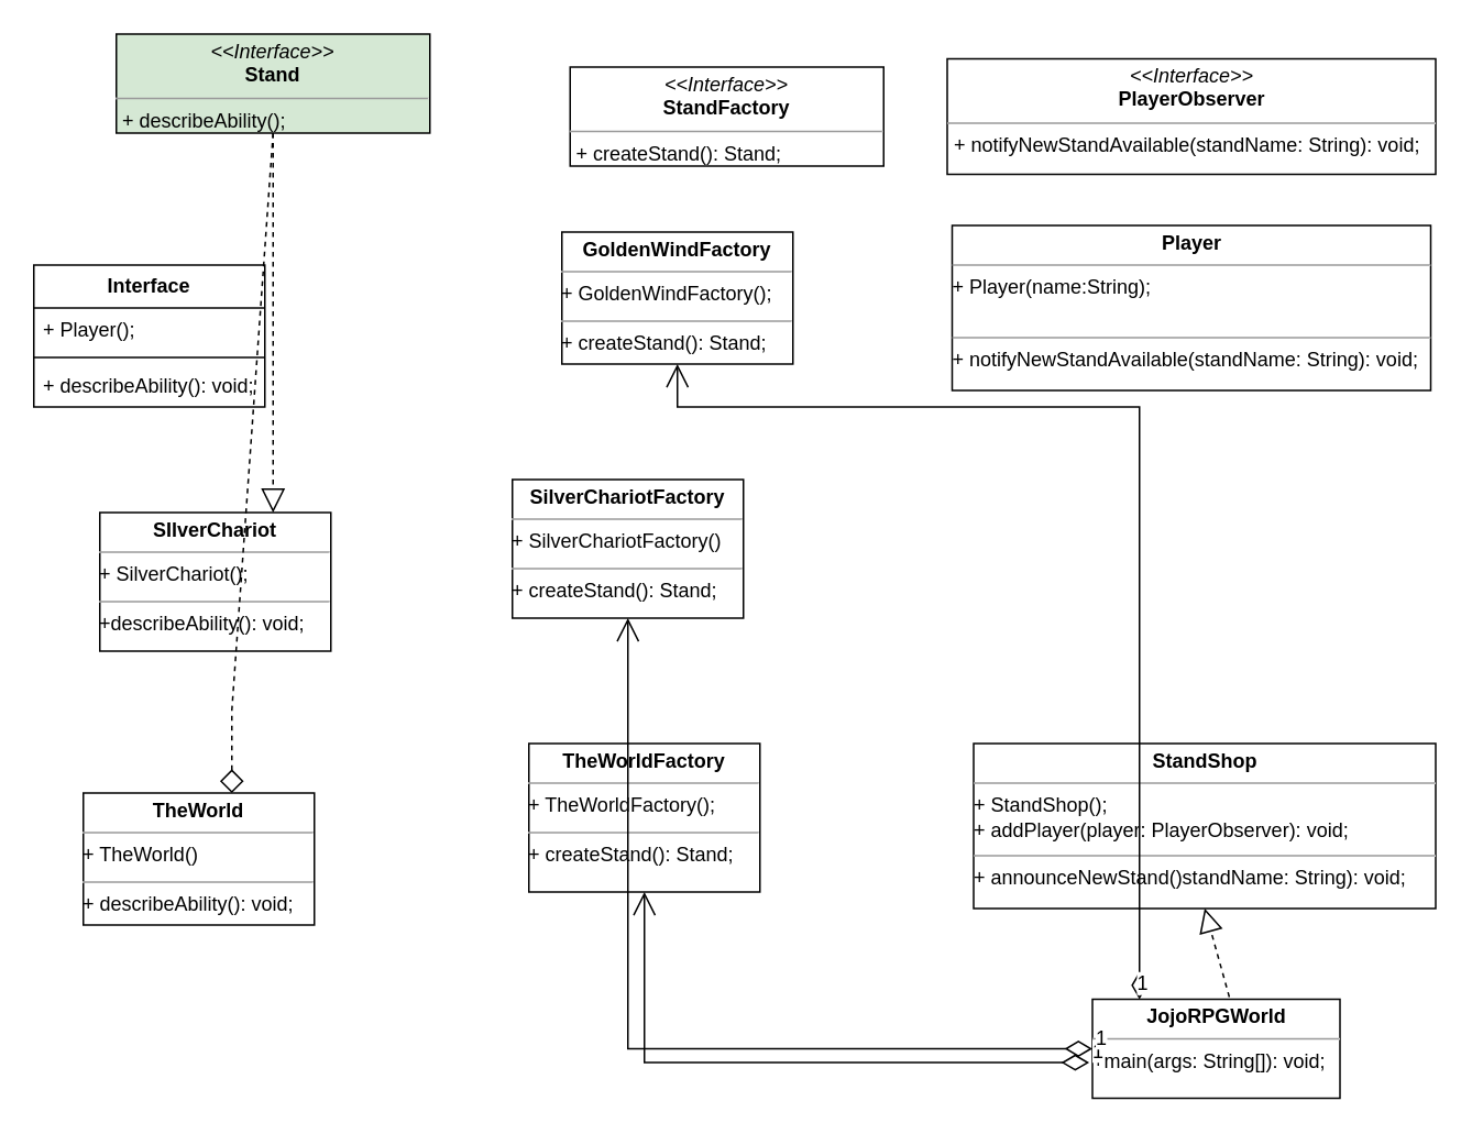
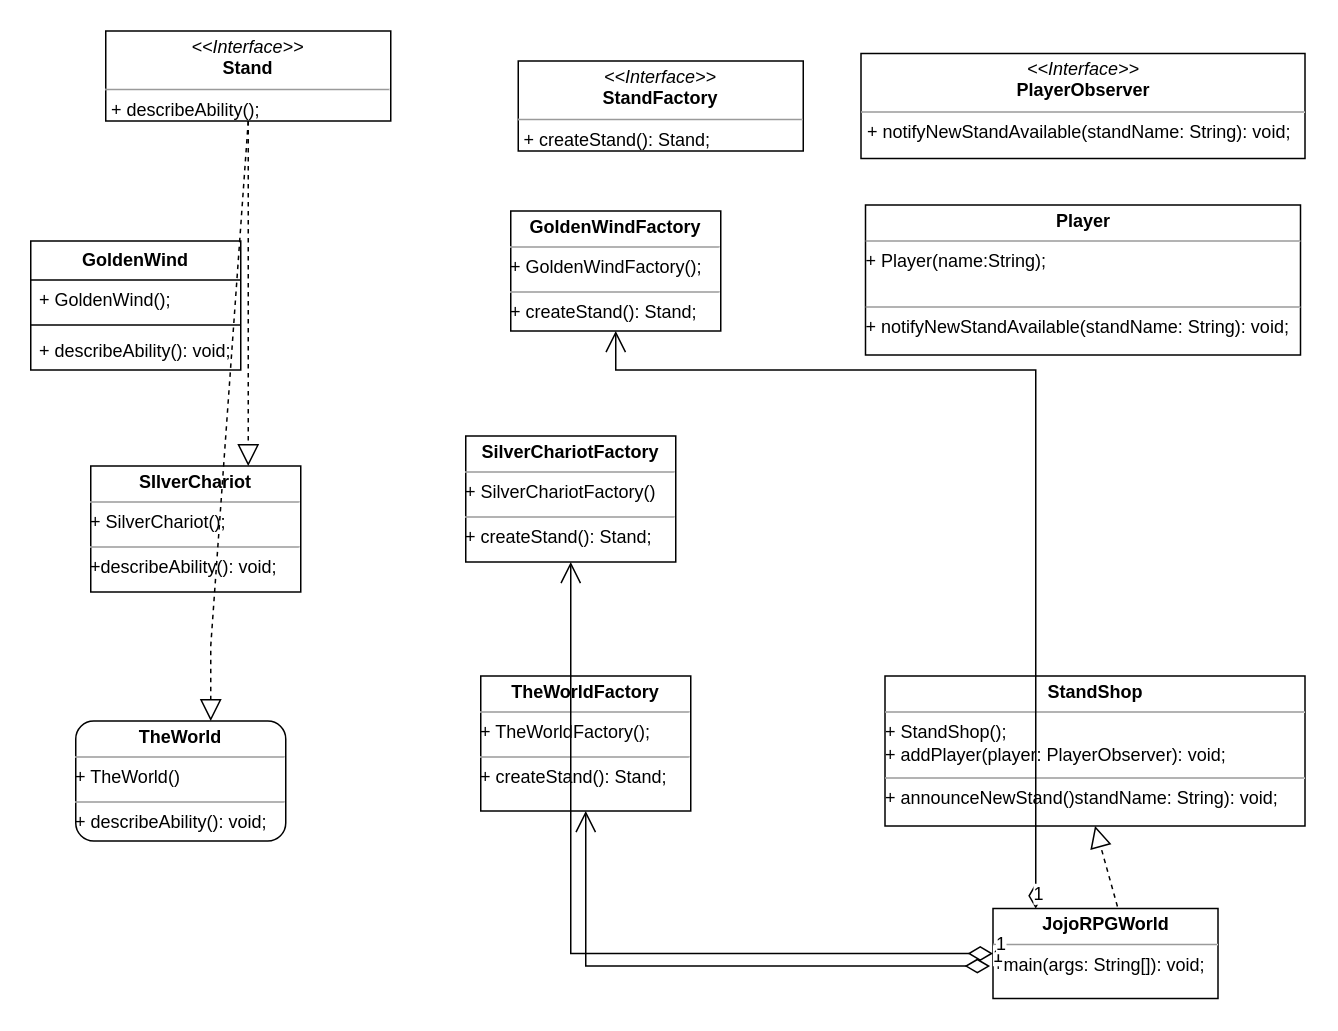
  <mxCell id="0" />
  <mxCell id="1" parent="0" />
- <mxCell id="2" value="&lt;p style=&quot;margin:0px;margin-top:4px;text-align:center;&quot;&gt;&lt;i&gt;&amp;lt;&amp;lt;Interface&amp;gt;&amp;gt;&lt;/i&gt;&lt;br&gt;&lt;b&gt;Stand&lt;/b&gt;&lt;/p&gt;&lt;hr size=&quot;1&quot;&gt;&lt;p style=&quot;margin:0px;margin-left:4px;&quot;&gt;&lt;span style=&quot;background-color: initial;&quot;&gt;+ describeAbility();&lt;/span&gt;&lt;/p&gt;&lt;p style=&quot;margin:0px;margin-left:4px;&quot;&gt;&lt;br&gt;&lt;/p&gt;" style="verticalAlign=top;align=left;overflow=fill;fontSize=12;fontFamily=Helvetica;html=1;whiteSpace=wrap;fillColor=#d5e8d4;" vertex="1" parent="1"><mxGeometry x="70" width="190" height="60" as="geometry" y="20" /></mxCell>
+ <mxCell id="2" value="&lt;p style=&quot;margin:0px;margin-top:4px;text-align:center;&quot;&gt;&lt;i&gt;&amp;lt;&amp;lt;Interface&amp;gt;&amp;gt;&lt;/i&gt;&lt;br&gt;&lt;b&gt;Stand&lt;/b&gt;&lt;/p&gt;&lt;hr size=&quot;1&quot;&gt;&lt;p style=&quot;margin:0px;margin-left:4px;&quot;&gt;&lt;span style=&quot;background-color: initial;&quot;&gt;+ describeAbility();&lt;/span&gt;&lt;/p&gt;&lt;p style=&quot;margin:0px;margin-left:4px;&quot;&gt;&lt;br&gt;&lt;/p&gt;" style="verticalAlign=top;align=left;overflow=fill;fontSize=12;fontFamily=Helvetica;html=1;whiteSpace=wrap;" vertex="1" parent="1"><mxGeometry x="70" width="190" height="60" as="geometry" y="20" /></mxCell>
  <mxCell id="3" value="&lt;p style=&quot;margin:0px;margin-top:4px;text-align:center;&quot;&gt;&lt;i&gt;&amp;lt;&amp;lt;Interface&amp;gt;&amp;gt;&lt;/i&gt;&lt;br&gt;&lt;b&gt;PlayerObserver&lt;/b&gt;&lt;/p&gt;&lt;hr size=&quot;1&quot;&gt;&lt;p style=&quot;margin:0px;margin-left:4px;&quot;&gt;&lt;span style=&quot;background-color: initial;&quot;&gt;+ notifyNewStandAvailable(standName: String): void;&lt;/span&gt;&lt;br&gt;&lt;/p&gt;&lt;p style=&quot;margin:0px;margin-left:4px;&quot;&gt;&lt;br&gt;&lt;/p&gt;" style="verticalAlign=top;align=left;overflow=fill;fontSize=12;fontFamily=Helvetica;html=1;whiteSpace=wrap;" vertex="1" parent="1"><mxGeometry x="573.5" y="35" width="296" height="70" as="geometry" /></mxCell>
  <mxCell id="4" value="&lt;p style=&quot;margin:0px;margin-top:4px;text-align:center;&quot;&gt;&lt;i&gt;&amp;lt;&amp;lt;Interface&amp;gt;&amp;gt;&lt;/i&gt;&lt;br&gt;&lt;b&gt;StandFactory&lt;/b&gt;&lt;/p&gt;&lt;hr size=&quot;1&quot;&gt;&lt;p style=&quot;margin:0px;margin-left:4px;&quot;&gt;&lt;span style=&quot;background-color: initial;&quot;&gt;+ createStand(): Stand;&lt;/span&gt;&lt;br&gt;&lt;/p&gt;" style="verticalAlign=top;align=left;overflow=fill;fontSize=12;fontFamily=Helvetica;html=1;whiteSpace=wrap;" vertex="1" parent="1"><mxGeometry x="345" y="40" width="190" height="60" as="geometry" /></mxCell>
  <mxCell id="5" style="edgeStyle=orthogonalEdgeStyle;rounded=0;orthogonalLoop=1;jettySize=auto;html=1;exitX=0.5;exitY=1;exitDx=0;exitDy=0;" edge="1" parent="1" source="4" target="4"><mxGeometry relative="1" as="geometry" /></mxCell>
- <mxCell id="6" value="&lt;b&gt;Interface&lt;/b&gt;" style="swimlane;fontStyle=0;childLayout=stackLayout;horizontal=1;startSize=26;fillColor=none;horizontalStack=0;resizeParent=1;resizeParentMax=0;resizeLast=0;collapsible=1;marginBottom=0;whiteSpace=wrap;html=1;" vertex="1" parent="1"><mxGeometry x="20" y="160" width="140" height="86" as="geometry" /></mxCell>
- <mxCell id="7" value="+ Player();" style="text;strokeColor=none;fillColor=none;align=left;verticalAlign=top;spacingLeft=4;spacingRight=4;overflow=hidden;rotatable=0;points=[[0,0.5],[1,0.5]];portConstraint=eastwest;whiteSpace=wrap;html=1;" vertex="1" parent="6"><mxGeometry y="26" width="140" height="26" as="geometry" /></mxCell>
+ <mxCell id="6" value="&lt;b&gt;GoldenWind&lt;/b&gt;" style="swimlane;fontStyle=0;childLayout=stackLayout;horizontal=1;startSize=26;fillColor=none;horizontalStack=0;resizeParent=1;resizeParentMax=0;resizeLast=0;collapsible=1;marginBottom=0;whiteSpace=wrap;html=1;" vertex="1" parent="1"><mxGeometry x="20" y="160" width="140" height="86" as="geometry" /></mxCell>
+ <mxCell id="7" value="+ GoldenWind();" style="text;strokeColor=none;fillColor=none;align=left;verticalAlign=top;spacingLeft=4;spacingRight=4;overflow=hidden;rotatable=0;points=[[0,0.5],[1,0.5]];portConstraint=eastwest;whiteSpace=wrap;html=1;" vertex="1" parent="6"><mxGeometry y="26" width="140" height="26" as="geometry" /></mxCell>
  <mxCell id="8" value="" style="line;strokeWidth=1;fillColor=none;align=left;verticalAlign=middle;spacingTop=-1;spacingLeft=3;spacingRight=3;rotatable=0;labelPosition=right;points=[];portConstraint=eastwest;strokeColor=inherit;fontFamily=Helvetica;fontSize=12;fontColor=default;html=1;" vertex="1" parent="6"><mxGeometry y="52" width="140" height="8" as="geometry" /></mxCell>
  <mxCell id="9" value="+ describeAbility(): void;" style="text;strokeColor=none;fillColor=none;align=left;verticalAlign=top;spacingLeft=4;spacingRight=4;overflow=hidden;rotatable=0;points=[[0,0.5],[1,0.5]];portConstraint=eastwest;whiteSpace=wrap;html=1;" vertex="1" parent="6"><mxGeometry y="60" width="140" height="26" as="geometry" /></mxCell>
  <mxCell id="10" value="&lt;p style=&quot;margin:0px;margin-top:4px;text-align:center;&quot;&gt;&lt;b&gt;GoldenWindFactory&lt;/b&gt;&lt;/p&gt;&lt;hr size=&quot;1&quot;&gt;+ GoldenWindFactory();&lt;div style=&quot;height:2px;&quot;&gt;&lt;/div&gt;&lt;hr size=&quot;1&quot;&gt;&lt;div style=&quot;height:2px;&quot;&gt;+ createStand(): Stand;&lt;/div&gt;" style="verticalAlign=top;align=left;overflow=fill;fontSize=12;fontFamily=Helvetica;html=1;whiteSpace=wrap;spacingLeft=4;spacingRight=4;fontColor=default;fillColor=none;gradientColor=none;" vertex="1" parent="1"><mxGeometry x="340" y="140" width="140" height="80" as="geometry" /></mxCell>
  <mxCell id="11" value="&lt;p style=&quot;margin:0px;margin-top:4px;text-align:center;&quot;&gt;&lt;b&gt;SIlverChariot&lt;/b&gt;&lt;/p&gt;&lt;hr size=&quot;1&quot;&gt;+ SilverChariot();&lt;div style=&quot;height:2px;&quot;&gt;&lt;br&gt;&lt;/div&gt;&lt;hr size=&quot;1&quot;&gt;&lt;div style=&quot;height:2px;&quot;&gt;+describeAbility(): void;&lt;/div&gt;" style="verticalAlign=top;align=left;overflow=fill;fontSize=12;fontFamily=Helvetica;html=1;whiteSpace=wrap;spacingLeft=4;spacingRight=4;fontColor=default;fillColor=none;gradientColor=none;" vertex="1" parent="1"><mxGeometry x="60" y="310" width="140" height="84" as="geometry" /></mxCell>
  <mxCell id="12" value="&lt;p style=&quot;margin:0px;margin-top:4px;text-align:center;&quot;&gt;&lt;b&gt;SilverChariotFactory&lt;/b&gt;&lt;/p&gt;&lt;hr size=&quot;1&quot;&gt;+ SilverChariotFactory()&lt;div style=&quot;height:2px;&quot;&gt;&lt;br&gt;&lt;/div&gt;&lt;hr size=&quot;1&quot;&gt;&lt;div style=&quot;height:2px;&quot;&gt;+ createStand(): Stand;&lt;/div&gt;" style="verticalAlign=top;align=left;overflow=fill;fontSize=12;fontFamily=Helvetica;html=1;whiteSpace=wrap;spacingLeft=4;spacingRight=4;fontColor=default;fillColor=none;gradientColor=none;" vertex="1" parent="1"><mxGeometry x="310" y="290" width="140" height="84" as="geometry" /></mxCell>
- <mxCell id="13" value="&lt;p style=&quot;margin:0px;margin-top:4px;text-align:center;&quot;&gt;&lt;b&gt;TheWorld&lt;/b&gt;&lt;/p&gt;&lt;hr size=&quot;1&quot;&gt;+ TheWorld()&lt;div style=&quot;height:2px;&quot;&gt;&lt;br&gt;&lt;/div&gt;&lt;hr size=&quot;1&quot;&gt;&lt;div style=&quot;height:2px;&quot;&gt;+ describeAbility(): void;&lt;/div&gt;" style="verticalAlign=top;align=left;overflow=fill;fontSize=12;fontFamily=Helvetica;html=1;whiteSpace=wrap;spacingLeft=4;spacingRight=4;fontColor=default;fillColor=none;gradientColor=none;" vertex="1" parent="1"><mxGeometry x="50" y="480" width="140" height="80" as="geometry" /></mxCell>
+ <mxCell id="13" value="&lt;p style=&quot;margin:0px;margin-top:4px;text-align:center;&quot;&gt;&lt;b&gt;TheWorld&lt;/b&gt;&lt;/p&gt;&lt;hr size=&quot;1&quot;&gt;+ TheWorld()&lt;div style=&quot;height:2px;&quot;&gt;&lt;br&gt;&lt;/div&gt;&lt;hr size=&quot;1&quot;&gt;&lt;div style=&quot;height:2px;&quot;&gt;+ describeAbility(): void;&lt;/div&gt;" style="verticalAlign=top;align=left;overflow=fill;fontSize=12;fontFamily=Helvetica;html=1;whiteSpace=wrap;spacingLeft=4;spacingRight=4;fontColor=default;fillColor=none;gradientColor=none;rounded=1;" vertex="1" parent="1"><mxGeometry x="50" y="480" width="140" height="80" as="geometry" /></mxCell>
  <mxCell id="14" value="&lt;p style=&quot;margin:0px;margin-top:4px;text-align:center;&quot;&gt;&lt;b&gt;TheWorldFactory&lt;/b&gt;&lt;/p&gt;&lt;hr size=&quot;1&quot;&gt;+ TheWorldFactory();&lt;div style=&quot;height:2px;&quot;&gt;&lt;/div&gt;&lt;hr size=&quot;1&quot;&gt;&lt;div style=&quot;height:2px;&quot;&gt;+ createStand(): Stand;&lt;/div&gt;" style="verticalAlign=top;align=left;overflow=fill;fontSize=12;fontFamily=Helvetica;html=1;whiteSpace=wrap;spacingLeft=4;spacingRight=4;fontColor=default;fillColor=none;gradientColor=none;" vertex="1" parent="1"><mxGeometry x="320" y="450" width="140" height="90" as="geometry" /></mxCell>
  <mxCell id="15" value="&lt;p style=&quot;margin:0px;margin-top:4px;text-align:center;&quot;&gt;&lt;b&gt;Player&lt;/b&gt;&lt;/p&gt;&lt;hr size=&quot;1&quot;&gt;+ Player(name:String);&lt;div style=&quot;height:2px;&quot;&gt;&lt;br&gt;&lt;/div&gt;&lt;br&gt;&lt;hr size=&quot;1&quot;&gt;&lt;div style=&quot;height:2px;&quot;&gt;+ notifyNewStandAvailable(standName: String): void;&lt;/div&gt;" style="verticalAlign=top;align=left;overflow=fill;fontSize=12;fontFamily=Helvetica;html=1;whiteSpace=wrap;spacingLeft=4;spacingRight=4;fontColor=default;fillColor=none;gradientColor=none;" vertex="1" parent="1"><mxGeometry x="576.5" y="136" width="290" height="100" as="geometry" /></mxCell>
  <mxCell id="16" value="&lt;p style=&quot;margin:0px;margin-top:4px;text-align:center;&quot;&gt;&lt;b&gt;StandShop&lt;/b&gt;&lt;/p&gt;&lt;hr size=&quot;1&quot;&gt;+ StandShop();&lt;br&gt;+ addPlayer(player: PlayerObserver): void;&lt;br&gt;&lt;div style=&quot;height:2px;&quot;&gt;&lt;br&gt;&lt;/div&gt;&lt;hr size=&quot;1&quot;&gt;&lt;div style=&quot;height:2px;&quot;&gt;+ announceNewStand()standName: String): void;&lt;/div&gt;" style="verticalAlign=top;align=left;overflow=fill;fontSize=12;fontFamily=Helvetica;html=1;whiteSpace=wrap;spacingLeft=4;spacingRight=4;fontColor=default;fillColor=none;gradientColor=none;" vertex="1" parent="1"><mxGeometry x="589.5" y="450" width="280" height="100" as="geometry" /></mxCell>
  <mxCell id="17" value="&lt;p style=&quot;margin:0px;margin-top:4px;text-align:center;&quot;&gt;&lt;b&gt;JojoRPGWorld&lt;/b&gt;&lt;/p&gt;&lt;hr size=&quot;1&quot;&gt;&lt;div style=&quot;height:2px;&quot;&gt;+main(args: String[]): void;&lt;/div&gt;" style="verticalAlign=top;align=left;overflow=fill;fontSize=12;fontFamily=Helvetica;html=1;whiteSpace=wrap;spacingLeft=4;spacingRight=4;fontColor=default;fillColor=none;gradientColor=none;" vertex="1" parent="1"><mxGeometry x="661.5" y="605" width="150" height="60" as="geometry" /></mxCell>
  <mxCell id="18" value="" style="endArrow=block;dashed=1;endFill=0;endSize=12;html=1;rounded=0;fontFamily=Helvetica;fontSize=12;fontColor=default;entryX=0.75;entryY=0;entryDx=0;entryDy=0;exitX=0.5;exitY=1;exitDx=0;exitDy=0;" edge="1" parent="1" source="2" target="11"><mxGeometry width="160" relative="1" as="geometry"><mxPoint x="190" y="100" as="sourcePoint" /><mxPoint x="560" y="290" as="targetPoint" /><Array as="points"><mxPoint x="165" y="270" /></Array></mxGeometry></mxCell>
- <mxCell id="19" value="" style="endArrow=diamond;dashed=1;endFill=0;endSize=12;html=1;rounded=0;fontFamily=Helvetica;fontSize=12;fontColor=default;exitX=0.5;exitY=1;exitDx=0;exitDy=0;" edge="1" parent="1" source="2" target="13"><mxGeometry width="160" relative="1" as="geometry"><mxPoint x="400" y="290" as="sourcePoint" /><mxPoint x="560" y="290" as="targetPoint" /><Array as="points"><mxPoint x="140" y="430" /><mxPoint x="140" y="480" /></Array></mxGeometry></mxCell>
+ <mxCell id="19" value="" style="endArrow=block;dashed=1;endFill=0;endSize=12;html=1;rounded=0;fontFamily=Helvetica;fontSize=12;fontColor=default;exitX=0.5;exitY=1;exitDx=0;exitDy=0;" edge="1" parent="1" source="2" target="13"><mxGeometry width="160" relative="1" as="geometry"><mxPoint x="400" y="290" as="sourcePoint" /><mxPoint x="560" y="290" as="targetPoint" /><Array as="points"><mxPoint x="140" y="430" /><mxPoint x="140" y="480" /></Array></mxGeometry></mxCell>
  <mxCell id="20" value="" style="endArrow=block;dashed=1;endFill=0;endSize=12;html=1;rounded=0;fontFamily=Helvetica;fontSize=12;fontColor=default;entryX=0.5;entryY=1;entryDx=0;entryDy=0;exitX=0.553;exitY=-0.023;exitDx=0;exitDy=0;exitPerimeter=0;" edge="1" parent="1" source="17" target="16"><mxGeometry width="160" relative="1" as="geometry"><mxPoint x="380" y="650" as="sourcePoint" /><mxPoint x="540" y="650" as="targetPoint" /></mxGeometry></mxCell>
  <mxCell id="21" value="1" style="endArrow=open;html=1;endSize=12;startArrow=diamondThin;startSize=14;startFill=0;edgeStyle=orthogonalEdgeStyle;align=left;verticalAlign=bottom;rounded=0;fontFamily=Helvetica;fontSize=12;fontColor=default;exitX=-0.013;exitY=0.64;exitDx=0;exitDy=0;exitPerimeter=0;" edge="1" parent="1" source="17" target="14"><mxGeometry x="-1" y="3" relative="1" as="geometry"><mxPoint x="494" y="550" as="sourcePoint" /><mxPoint x="654" y="550" as="targetPoint" /></mxGeometry></mxCell>
  <mxCell id="22" value="1" style="endArrow=open;html=1;endSize=12;startArrow=diamondThin;startSize=14;startFill=0;edgeStyle=orthogonalEdgeStyle;align=left;verticalAlign=bottom;rounded=0;fontFamily=Helvetica;fontSize=12;fontColor=default;" edge="1" parent="1" source="17" target="12"><mxGeometry x="-1" y="3" relative="1" as="geometry"><mxPoint x="450" y="570" as="sourcePoint" /><mxPoint x="610" y="570" as="targetPoint" /></mxGeometry></mxCell>
  <mxCell id="23" value="1" style="endArrow=open;html=1;endSize=12;startArrow=diamondThin;startSize=14;startFill=0;edgeStyle=orthogonalEdgeStyle;align=left;verticalAlign=bottom;rounded=0;fontFamily=Helvetica;fontSize=12;fontColor=default;" edge="1" parent="1" source="17" target="10"><mxGeometry x="-1" y="3" relative="1" as="geometry"><mxPoint x="776.5" y="701" as="sourcePoint" /><mxPoint x="610" y="246" as="targetPoint" /><Array as="points"><mxPoint x="690" y="246" /><mxPoint x="410" y="246" /></Array></mxGeometry></mxCell>
